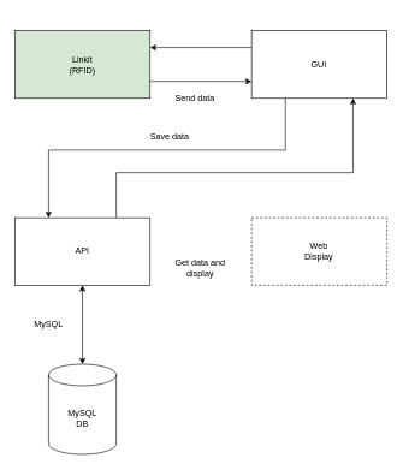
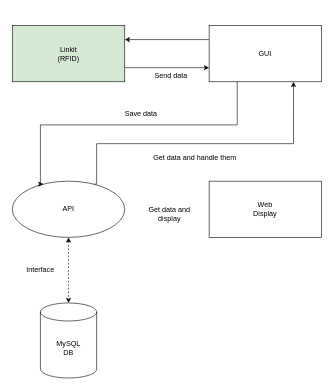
  <mxCell id="0" />
  <mxCell id="1" parent="0" />
  <mxCell id="2" value="" style="group" vertex="1" connectable="0" parent="1"><mxGeometry x="20" y="20" width="516.15" height="610" as="geometry" /></mxCell>
  <mxCell id="3" value="Linkit&lt;br&gt;(RFID)" style="rounded=0;whiteSpace=wrap;html=1;fillColor=#d5e8d4;" parent="2" vertex="1"><mxGeometry y="21.897" width="187.691" height="93.846" as="geometry" /></mxCell>
  <mxCell id="4" value="MySQL&lt;br&gt;DB" style="shape=cylinder3;whiteSpace=wrap;html=1;boundedLbl=1;backgroundOutline=1;size=15;" parent="2" vertex="1"><mxGeometry x="46.923" y="484.872" width="93.845" height="125.128" as="geometry" /></mxCell>
  <mxCell id="5" style="edgeStyle=orthogonalEdgeStyle;rounded=0;orthogonalLoop=1;jettySize=auto;html=1;exitX=0;exitY=0.25;exitDx=0;exitDy=0;entryX=1;entryY=0.25;entryDx=0;entryDy=0;" parent="2" source="6" target="3" edge="1"><mxGeometry relative="1" as="geometry" /></mxCell>
  <mxCell id="6" value="GUI" style="rounded=0;whiteSpace=wrap;html=1;" parent="2" vertex="1"><mxGeometry x="328.459" y="21.897" width="187.691" height="93.846" as="geometry" /></mxCell>
  <mxCell id="7" style="edgeStyle=orthogonalEdgeStyle;rounded=0;orthogonalLoop=1;jettySize=auto;html=1;exitX=1;exitY=0.75;exitDx=0;exitDy=0;entryX=0;entryY=0.75;entryDx=0;entryDy=0;" parent="2" source="3" target="6" edge="1"><mxGeometry relative="1" as="geometry" /></mxCell>
- <mxCell id="8" style="edgeStyle=orthogonalEdgeStyle;rounded=0;orthogonalLoop=1;jettySize=auto;html=1;exitX=0.5;exitY=1;exitDx=0;exitDy=0;entryX=0.5;entryY=0;entryDx=0;entryDy=0;entryPerimeter=0;startArrow=classic;startFill=1;" parent="2" source="10" target="4" edge="1"><mxGeometry relative="1" as="geometry" /></mxCell>
+ <mxCell id="8" style="edgeStyle=orthogonalEdgeStyle;rounded=0;orthogonalLoop=1;jettySize=auto;html=1;exitX=0.5;exitY=1;exitDx=0;exitDy=0;entryX=0.5;entryY=0;entryDx=0;entryDy=0;entryPerimeter=0;startArrow=classic;startFill=1;dashed=1;" parent="2" source="10" target="4" edge="1"><mxGeometry relative="1" as="geometry" /></mxCell>
  <mxCell id="9" style="edgeStyle=orthogonalEdgeStyle;rounded=0;orthogonalLoop=1;jettySize=auto;html=1;exitX=0.75;exitY=0;exitDx=0;exitDy=0;entryX=0.75;entryY=1;entryDx=0;entryDy=0;" parent="2" source="10" target="6" edge="1"><mxGeometry relative="1" as="geometry"><Array as="points"><mxPoint x="140.768" y="218.974" /><mxPoint x="469.227" y="218.974" /></Array></mxGeometry></mxCell>
- <mxCell id="10" value="API" style="rounded=0;whiteSpace=wrap;html=1;" parent="2" vertex="1"><mxGeometry y="281.538" width="187.691" height="93.846" as="geometry" /></mxCell>
+ <mxCell id="10" value="API" style="ellipse;whiteSpace=wrap;html=1;" parent="2" vertex="1"><mxGeometry y="281.538" width="187.691" height="93.846" as="geometry" /></mxCell>
  <mxCell id="11" style="edgeStyle=orthogonalEdgeStyle;rounded=0;orthogonalLoop=1;jettySize=auto;html=1;exitX=0.25;exitY=1;exitDx=0;exitDy=0;entryX=0.25;entryY=0;entryDx=0;entryDy=0;" parent="2" source="6" target="10" edge="1"><mxGeometry relative="1" as="geometry"><Array as="points"><mxPoint x="375.382" y="187.692" /><mxPoint x="46.923" y="187.692" /></Array></mxGeometry></mxCell>
- <mxCell id="12" value="Web&lt;br&gt;Display" style="rounded=0;whiteSpace=wrap;html=1;dashed=1;" parent="2" vertex="1"><mxGeometry x="328.459" y="281.538" width="187.691" height="93.846" as="geometry" /></mxCell>
- <mxCell id="13" value="MySQL" style="text;html=1;strokeColor=none;fillColor=none;align=center;verticalAlign=middle;whiteSpace=wrap;rounded=0;" parent="2" vertex="1"><mxGeometry y="406.667" width="93.845" height="46.923" as="geometry" /></mxCell>
- <mxCell id="14" value="Get data and display" style="text;html=1;strokeColor=none;fillColor=none;align=center;verticalAlign=middle;whiteSpace=wrap;rounded=0;" parent="2" vertex="1"><mxGeometry x="203.332" y="328.462" width="109.486" height="46.923" as="geometry" /></mxCell>
- <mxCell id="16" value="Send data" style="text;html=1;strokeColor=none;fillColor=none;align=center;verticalAlign=middle;whiteSpace=wrap;rounded=0;" parent="2" vertex="1"><mxGeometry x="203.332" y="92.282" width="93.845" height="46.923" as="geometry" /></mxCell>
+ <mxCell id="12" value="Web&lt;br&gt;Display" style="rounded=0;whiteSpace=wrap;html=1;" parent="2" vertex="1"><mxGeometry x="328.459" y="281.538" width="187.691" height="93.846" as="geometry" /></mxCell>
+ <mxCell id="13" value="Interface" style="text;html=1;strokeColor=none;fillColor=none;align=center;verticalAlign=middle;whiteSpace=wrap;rounded=0;" parent="2" vertex="1"><mxGeometry y="406.667" width="93.845" height="46.923" as="geometry" /></mxCell>
+ <mxCell id="14" value="Get data and display" style="text;html=1;strokeColor=none;fillColor=none;align=center;verticalAlign=middle;whiteSpace=wrap;rounded=0;" parent="2" vertex="1"><mxGeometry x="208.332" y="313.462" width="109.486" height="46.923" as="geometry" /></mxCell>
+ <mxCell id="15" value="Get data and handle them" style="text;html=1;strokeColor=none;fillColor=none;align=center;verticalAlign=middle;whiteSpace=wrap;rounded=0;" parent="2" vertex="1"><mxGeometry x="218.973" y="218.974" width="172.05" height="46.923" as="geometry" /></mxCell>
+ <mxCell id="16" value="Send data" style="text;html=1;strokeColor=none;fillColor=none;align=center;verticalAlign=middle;whiteSpace=wrap;rounded=0;" parent="2" vertex="1"><mxGeometry x="218.332" y="82.282" width="93.845" height="46.923" as="geometry" /></mxCell>
  <mxCell id="17" value="Save data" style="text;html=1;strokeColor=none;fillColor=none;align=center;verticalAlign=middle;whiteSpace=wrap;rounded=0;" parent="2" vertex="1"><mxGeometry x="168.332" y="145.462" width="93.845" height="46.923" as="geometry" /></mxCell>
